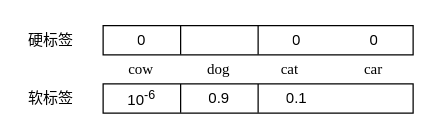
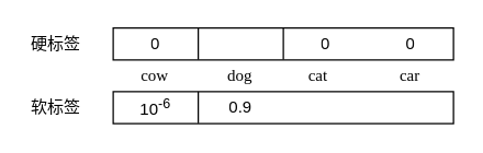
  <mxCell id="0" />
  <mxCell id="1" parent="0" />
  <mxCell id="2" value="" style="group" vertex="1" connectable="0" parent="1"><mxGeometry x="20" y="20" width="310" height="70" as="geometry" /></mxCell>
  <mxCell id="3" value="" style="shape=table;html=1;whiteSpace=wrap;startSize=0;container=1;collapsible=0;childLayout=tableLayout;" vertex="1" parent="2"><mxGeometry x="62" width="248" height="23.333" as="geometry" /></mxCell>
  <mxCell id="4" value="" style="shape=partialRectangle;html=1;whiteSpace=wrap;collapsible=0;dropTarget=0;pointerEvents=0;fillColor=none;top=0;left=0;bottom=0;right=0;points=[[0,0.5],[1,0.5]];portConstraint=eastwest;" vertex="1" parent="3"><mxGeometry width="248" height="23" as="geometry" /></mxCell>
  <mxCell id="5" value="0" style="shape=partialRectangle;html=1;whiteSpace=wrap;connectable=0;overflow=hidden;fillColor=none;top=0;left=0;bottom=0;right=0;" vertex="1" parent="4"><mxGeometry width="62" height="23" as="geometry" /></mxCell>
  <mxCell id="6" value="0" style="shape=partialRectangle;html=1;whiteSpace=wrap;connectable=0;overflow=hidden;fillColor=none;top=0;left=0;bottom=0;right=0;" vertex="1" parent="4"><mxGeometry x="124" width="62" height="23" as="geometry" /></mxCell>
  <mxCell id="7" value="0" style="shape=partialRectangle;html=1;whiteSpace=wrap;connectable=0;overflow=hidden;fillColor=none;top=0;left=0;bottom=0;right=0;" vertex="1" parent="4"><mxGeometry x="186" width="62" height="23" as="geometry" /></mxCell>
  <mxCell id="8" value="" style="shape=table;html=1;whiteSpace=wrap;startSize=0;container=1;collapsible=0;childLayout=tableLayout;" vertex="1" parent="2"><mxGeometry x="62" y="46.667" width="248" height="23.333" as="geometry" /></mxCell>
  <mxCell id="9" value="" style="shape=partialRectangle;html=1;whiteSpace=wrap;collapsible=0;dropTarget=0;pointerEvents=0;fillColor=none;top=0;left=0;bottom=0;right=0;points=[[0,0.5],[1,0.5]];portConstraint=eastwest;" vertex="1" parent="8"><mxGeometry width="248" height="23" as="geometry" /></mxCell>
  <mxCell id="10" value="10&lt;sup&gt;-6&lt;/sup&gt;" style="shape=partialRectangle;html=1;whiteSpace=wrap;connectable=0;overflow=hidden;fillColor=none;top=0;left=0;bottom=0;right=0;" vertex="1" parent="9"><mxGeometry width="62" height="23" as="geometry" /></mxCell>
  <mxCell id="11" value="0.9" style="shape=partialRectangle;html=1;whiteSpace=wrap;connectable=0;overflow=hidden;fillColor=none;top=0;left=0;bottom=0;right=0;" vertex="1" parent="9"><mxGeometry x="62" width="62" height="23" as="geometry" /></mxCell>
- <mxCell id="12" value="0.1" style="shape=partialRectangle;html=1;whiteSpace=wrap;connectable=0;overflow=hidden;fillColor=none;top=0;left=0;bottom=0;right=0;" vertex="1" parent="9"><mxGeometry x="124" width="62" height="23" as="geometry" /></mxCell>
  <mxCell id="13" value="&lt;font face=&quot;Times New Roman&quot;&gt;cow&lt;/font&gt;" style="text;html=1;strokeColor=none;fillColor=none;align=center;verticalAlign=middle;whiteSpace=wrap;rounded=0;" vertex="1" parent="2"><mxGeometry x="72.333" y="29.167" width="41.333" height="11.667" as="geometry" /></mxCell>
  <mxCell id="14" value="&lt;font face=&quot;Times New Roman&quot;&gt;dog&lt;/font&gt;" style="text;html=1;strokeColor=none;fillColor=none;align=center;verticalAlign=middle;whiteSpace=wrap;rounded=0;" vertex="1" parent="2"><mxGeometry x="134.333" y="29.167" width="41.333" height="11.667" as="geometry" /></mxCell>
  <mxCell id="15" value="&lt;font face=&quot;Times New Roman&quot;&gt;cat&lt;/font&gt;" style="text;html=1;strokeColor=none;fillColor=none;align=center;verticalAlign=middle;whiteSpace=wrap;rounded=0;" vertex="1" parent="2"><mxGeometry x="191.167" y="29.167" width="41.333" height="11.667" as="geometry" /></mxCell>
  <mxCell id="16" value="&lt;font face=&quot;Times New Roman&quot;&gt;car&lt;/font&gt;" style="text;html=1;strokeColor=none;fillColor=none;align=center;verticalAlign=middle;whiteSpace=wrap;rounded=0;" vertex="1" parent="2"><mxGeometry x="258.333" y="29.167" width="41.333" height="11.667" as="geometry" /></mxCell>
  <mxCell id="17" value="硬标签" style="text;html=1;strokeColor=none;fillColor=none;align=center;verticalAlign=middle;whiteSpace=wrap;rounded=0;" vertex="1" parent="2"><mxGeometry y="5.833" width="41.333" height="11.667" as="geometry" /></mxCell>
  <mxCell id="18" value="软标签" style="text;html=1;strokeColor=none;fillColor=none;align=center;verticalAlign=middle;whiteSpace=wrap;rounded=0;" vertex="1" parent="2"><mxGeometry y="52.5" width="41.333" height="11.667" as="geometry" /></mxCell>
